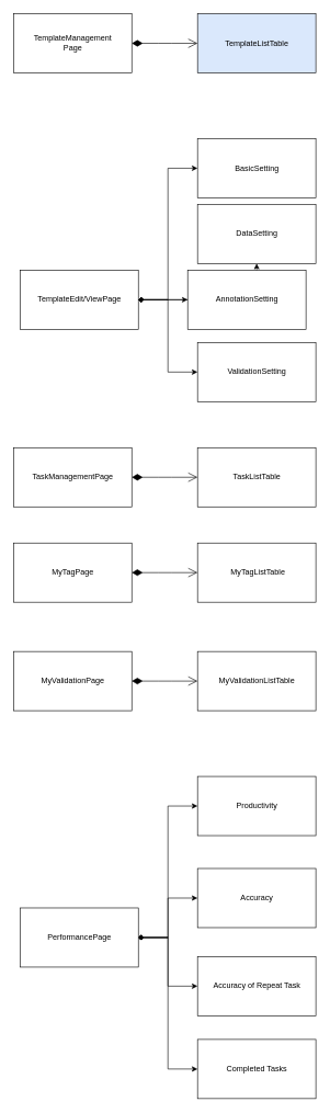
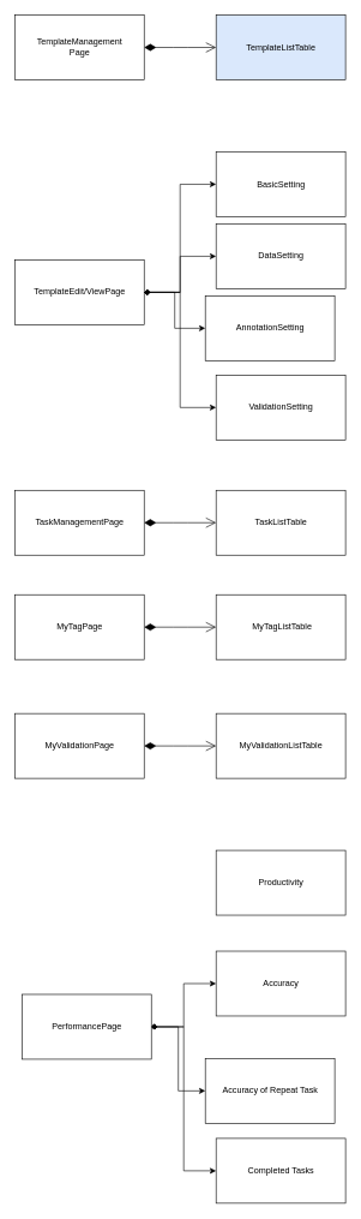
  <mxCell id="0" />
  <mxCell id="1" parent="0" />
  <mxCell id="2" value="" style="group" vertex="1" connectable="0" parent="1"><mxGeometry x="20" y="20" width="460" height="90" as="geometry" /></mxCell>
  <mxCell id="3" value="TemplateManagement&lt;br&gt;Page" style="html=1;dropTarget=0;" vertex="1" parent="2"><mxGeometry width="180" height="90" as="geometry" /></mxCell>
  <mxCell id="4" value="TemplateListTable" style="html=1;dropTarget=0;fillColor=#dae8fc;" vertex="1" parent="2"><mxGeometry x="280" width="180" height="90" as="geometry" /></mxCell>
  <mxCell id="5" value="" style="endArrow=open;html=1;endSize=12;startArrow=diamondThin;startSize=14;startFill=1;edgeStyle=orthogonalEdgeStyle;align=left;verticalAlign=bottom;exitX=1;exitY=0.5;exitDx=0;exitDy=0;" edge="1" parent="2" source="3"><mxGeometry x="-1" y="3" relative="1" as="geometry"><mxPoint x="260" y="90" as="sourcePoint" /><mxPoint x="280" y="45" as="targetPoint" /></mxGeometry></mxCell>
  <mxCell id="6" value="" style="group" vertex="1" connectable="0" parent="1"><mxGeometry x="20" y="210" width="460" height="400" as="geometry" /></mxCell>
- <mxCell id="7" value="TemplateEdit/ViewPage" style="html=1;dropTarget=0;" vertex="1" parent="6"><mxGeometry x="10" y="200" width="180" height="90" as="geometry" /></mxCell>
+ <mxCell id="7" value="TemplateEdit/ViewPage" style="html=1;dropTarget=0;" vertex="1" parent="6"><mxGeometry y="150" width="180" height="90" as="geometry" /></mxCell>
  <mxCell id="8" value="BasicSetting" style="html=1;dropTarget=0;" vertex="1" parent="6"><mxGeometry x="280" width="180" height="90" as="geometry" /></mxCell>
  <mxCell id="9" style="edgeStyle=orthogonalEdgeStyle;rounded=0;orthogonalLoop=1;jettySize=auto;html=1;exitX=1;exitY=0.5;exitDx=0;exitDy=0;entryX=0;entryY=0.5;entryDx=0;entryDy=0;startArrow=diamond;startFill=1;" edge="1" parent="6" source="7" target="8"><mxGeometry relative="1" as="geometry" /></mxCell>
  <mxCell id="10" value="DataSetting" style="html=1;dropTarget=0;" vertex="1" parent="6"><mxGeometry x="280" y="100" width="180" height="90" as="geometry" /></mxCell>
  <mxCell id="11" style="edgeStyle=orthogonalEdgeStyle;rounded=0;orthogonalLoop=1;jettySize=auto;html=1;exitX=1;exitY=0.5;exitDx=0;exitDy=0;startArrow=diamond;startFill=1;" edge="1" parent="6" source="7" target="10"><mxGeometry relative="1" as="geometry" /></mxCell>
  <mxCell id="12" value="AnnotationSetting" style="html=1;dropTarget=0;" vertex="1" parent="6"><mxGeometry x="265" y="200" width="180" height="90" as="geometry" /></mxCell>
  <mxCell id="13" style="edgeStyle=orthogonalEdgeStyle;rounded=0;orthogonalLoop=1;jettySize=auto;html=1;exitX=1;exitY=0.5;exitDx=0;exitDy=0;startArrow=diamond;startFill=1;" edge="1" parent="6" source="7" target="12"><mxGeometry relative="1" as="geometry" /></mxCell>
  <mxCell id="14" value="ValidationSetting" style="html=1;dropTarget=0;" vertex="1" parent="6"><mxGeometry x="280" y="310" width="180" height="90" as="geometry" /></mxCell>
  <mxCell id="15" style="edgeStyle=orthogonalEdgeStyle;rounded=0;orthogonalLoop=1;jettySize=auto;html=1;exitX=1;exitY=0.5;exitDx=0;exitDy=0;entryX=0;entryY=0.5;entryDx=0;entryDy=0;startArrow=diamond;startFill=1;" edge="1" parent="6" source="7" target="14"><mxGeometry relative="1" as="geometry" /></mxCell>
  <mxCell id="16" value="" style="group" vertex="1" connectable="0" parent="1"><mxGeometry x="20" y="680" width="460" height="90" as="geometry" /></mxCell>
  <mxCell id="17" value="TaskManagementPage" style="html=1;dropTarget=0;" vertex="1" parent="16"><mxGeometry width="180" height="90" as="geometry" /></mxCell>
  <mxCell id="18" value="TaskListTable" style="html=1;dropTarget=0;" vertex="1" parent="16"><mxGeometry x="280" width="180" height="90" as="geometry" /></mxCell>
  <mxCell id="19" value="" style="endArrow=open;html=1;endSize=12;startArrow=diamondThin;startSize=14;startFill=1;edgeStyle=orthogonalEdgeStyle;align=left;verticalAlign=bottom;exitX=1;exitY=0.5;exitDx=0;exitDy=0;" edge="1" parent="16" source="17"><mxGeometry x="-1" y="3" relative="1" as="geometry"><mxPoint x="260" y="90" as="sourcePoint" /><mxPoint x="280" y="45" as="targetPoint" /></mxGeometry></mxCell>
  <mxCell id="20" value="" style="group" vertex="1" connectable="0" parent="1"><mxGeometry x="20" y="825" width="460" height="90" as="geometry" /></mxCell>
  <mxCell id="21" value="MyTagPage" style="html=1;dropTarget=0;" vertex="1" parent="20"><mxGeometry width="180" height="90" as="geometry" /></mxCell>
  <mxCell id="22" value="&amp;nbsp;MyTagListTable" style="html=1;dropTarget=0;" vertex="1" parent="20"><mxGeometry x="280" width="180" height="90" as="geometry" /></mxCell>
  <mxCell id="23" value="" style="endArrow=open;html=1;endSize=12;startArrow=diamondThin;startSize=14;startFill=1;edgeStyle=orthogonalEdgeStyle;align=left;verticalAlign=bottom;exitX=1;exitY=0.5;exitDx=0;exitDy=0;" edge="1" parent="20" source="21"><mxGeometry x="-1" y="3" relative="1" as="geometry"><mxPoint x="260" y="90" as="sourcePoint" /><mxPoint x="280" y="45" as="targetPoint" /></mxGeometry></mxCell>
  <mxCell id="24" value="" style="group" vertex="1" connectable="0" parent="1"><mxGeometry x="20" y="990" width="460" height="90" as="geometry" /></mxCell>
  <mxCell id="25" value="MyValidationPage" style="html=1;dropTarget=0;" vertex="1" parent="24"><mxGeometry width="180" height="90" as="geometry" /></mxCell>
  <mxCell id="26" value="MyValidationListTable" style="html=1;dropTarget=0;" vertex="1" parent="24"><mxGeometry x="280" width="180" height="90" as="geometry" /></mxCell>
  <mxCell id="27" value="" style="endArrow=open;html=1;endSize=12;startArrow=diamondThin;startSize=14;startFill=1;edgeStyle=orthogonalEdgeStyle;align=left;verticalAlign=bottom;exitX=1;exitY=0.5;exitDx=0;exitDy=0;" edge="1" parent="24" source="25"><mxGeometry x="-1" y="3" relative="1" as="geometry"><mxPoint x="260" y="90" as="sourcePoint" /><mxPoint x="280" y="45" as="targetPoint" /></mxGeometry></mxCell>
- <mxCell id="28" style="edgeStyle=orthogonalEdgeStyle;rounded=0;orthogonalLoop=1;jettySize=auto;html=1;exitX=1;exitY=0.5;exitDx=0;exitDy=0;entryX=0;entryY=0.5;entryDx=0;entryDy=0;startArrow=diamond;startFill=1;" edge="1" parent="1" source="32" target="35"><mxGeometry relative="1" as="geometry" /></mxCell>
  <mxCell id="29" style="edgeStyle=orthogonalEdgeStyle;rounded=0;orthogonalLoop=1;jettySize=auto;html=1;exitX=1;exitY=0.5;exitDx=0;exitDy=0;startArrow=diamond;startFill=1;" edge="1" parent="1" source="32" target="34"><mxGeometry relative="1" as="geometry" /></mxCell>
  <mxCell id="30" style="edgeStyle=orthogonalEdgeStyle;rounded=0;orthogonalLoop=1;jettySize=auto;html=1;exitX=1;exitY=0.5;exitDx=0;exitDy=0;entryX=0;entryY=0.5;entryDx=0;entryDy=0;startArrow=diamond;startFill=1;" edge="1" parent="1" source="32" target="33"><mxGeometry relative="1" as="geometry" /></mxCell>
  <mxCell id="31" style="edgeStyle=orthogonalEdgeStyle;rounded=0;orthogonalLoop=1;jettySize=auto;html=1;exitX=1;exitY=0.5;exitDx=0;exitDy=0;entryX=0;entryY=0.5;entryDx=0;entryDy=0;startArrow=diamond;startFill=1;" edge="1" parent="1" source="32" target="36"><mxGeometry relative="1" as="geometry" /></mxCell>
  <mxCell id="32" value="PerformancePage" style="html=1;dropTarget=0;" vertex="1" parent="1"><mxGeometry x="30" y="1380" width="180" height="90" as="geometry" /></mxCell>
- <mxCell id="33" value="Accuracy of Repeat Task" style="html=1;dropTarget=0;" vertex="1" parent="1"><mxGeometry x="300" y="1454" width="180" height="90" as="geometry" /></mxCell>
+ <mxCell id="33" value="Accuracy of Repeat Task" style="html=1;dropTarget=0;" vertex="1" parent="1"><mxGeometry x="285" y="1469" width="180" height="90" as="geometry" /></mxCell>
  <mxCell id="34" value="Accuracy" style="html=1;dropTarget=0;" vertex="1" parent="1"><mxGeometry x="300" y="1320" width="180" height="90" as="geometry" /></mxCell>
  <mxCell id="35" value="Productivity" style="html=1;dropTarget=0;" vertex="1" parent="1"><mxGeometry x="300" y="1180" width="180" height="90" as="geometry" /></mxCell>
  <mxCell id="36" value="Completed Tasks" style="html=1;dropTarget=0;" vertex="1" parent="1"><mxGeometry x="300" y="1580" width="180" height="90" as="geometry" /></mxCell>
